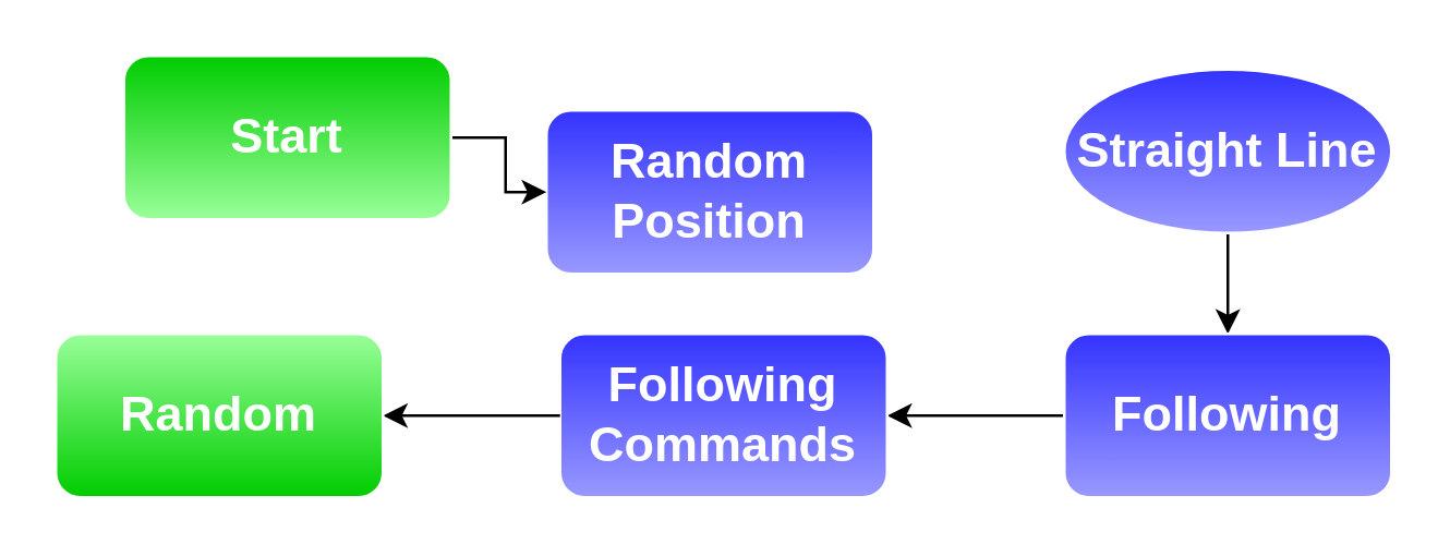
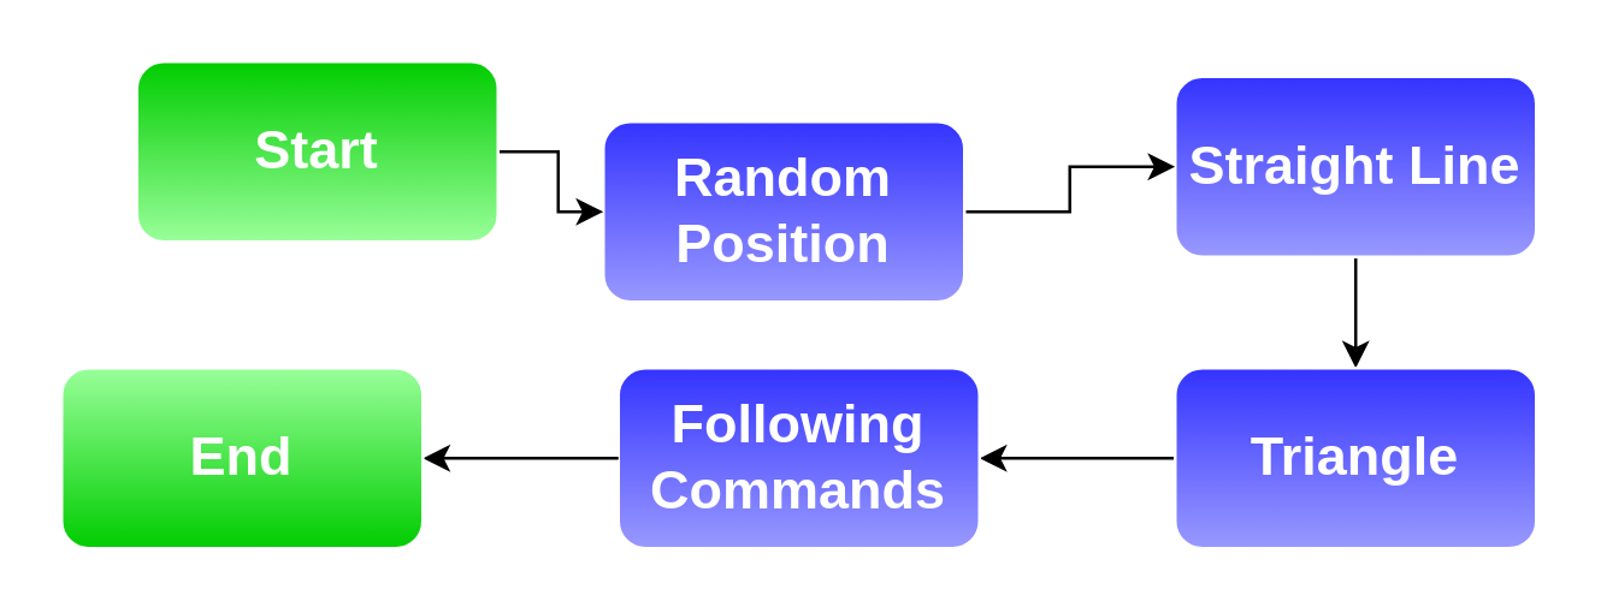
  <mxCell id="0" />
  <mxCell id="1" parent="0" />
  <mxCell id="2" value="" style="edgeStyle=orthogonalEdgeStyle;rounded=0;orthogonalLoop=1;jettySize=auto;html=1;" edge="1" parent="1" source="3" target="5"><mxGeometry relative="1" as="geometry" /></mxCell>
- <mxCell id="3" value="Straight Line" style="ellipse;whiteSpace=wrap;html=1;fontStyle=1;fontSize=18;fillColor=#3333FF;strokeColor=#FFFFFF;fontColor=#FFFFFF;gradientColor=#9999FF;" vertex="1" parent="1"><mxGeometry x="390" y="25" width="120" height="60" as="geometry" /></mxCell>
+ <mxCell id="3" value="Straight Line" style="rounded=1;whiteSpace=wrap;html=1;fontStyle=1;fontSize=18;fillColor=#3333FF;strokeColor=#FFFFFF;fontColor=#FFFFFF;gradientColor=#9999FF;" vertex="1" parent="1"><mxGeometry x="390" y="25" width="120" height="60" as="geometry" /></mxCell>
  <mxCell id="4" value="" style="edgeStyle=orthogonalEdgeStyle;rounded=0;orthogonalLoop=1;jettySize=auto;html=1;" edge="1" parent="1" source="5" target="6"><mxGeometry relative="1" as="geometry" /></mxCell>
- <mxCell id="5" value="Following" style="rounded=1;whiteSpace=wrap;html=1;fontStyle=1;fontSize=18;fillColor=#3333FF;strokeColor=#FFFFFF;fontColor=#FFFFFF;gradientColor=#9999FF;" vertex="1" parent="1"><mxGeometry x="390" y="122" width="120" height="60" as="geometry" /></mxCell>
+ <mxCell id="5" value="Triangle" style="rounded=1;whiteSpace=wrap;html=1;fontStyle=1;fontSize=18;fillColor=#3333FF;strokeColor=#FFFFFF;fontColor=#FFFFFF;gradientColor=#9999FF;" vertex="1" parent="1"><mxGeometry x="390" y="122" width="120" height="60" as="geometry" /></mxCell>
  <mxCell id="6" value="Following Commands" style="rounded=1;whiteSpace=wrap;html=1;fontStyle=1;fontSize=18;fillColor=#3333FF;strokeColor=#FFFFFF;fontColor=#FFFFFF;gradientColor=#9999FF;" vertex="1" parent="1"><mxGeometry x="205" y="122" width="120" height="60" as="geometry" /></mxCell>
+ <mxCell id="7" value="" style="edgeStyle=orthogonalEdgeStyle;rounded=0;orthogonalLoop=1;jettySize=auto;html=1;" edge="1" parent="1" source="8" target="3"><mxGeometry relative="1" as="geometry" /></mxCell>
  <mxCell id="8" value="Random Position" style="rounded=1;whiteSpace=wrap;html=1;fontStyle=1;fontSize=18;fillColor=#3333FF;strokeColor=#FFFFFF;fontColor=#FFFFFF;gradientColor=#9999FF;" vertex="1" parent="1"><mxGeometry x="200" y="40" width="120" height="60" as="geometry" /></mxCell>
  <mxCell id="9" value="" style="edgeStyle=orthogonalEdgeStyle;rounded=0;orthogonalLoop=1;jettySize=auto;html=1;fontSize=18;fontColor=#FFFFFF;" edge="1" parent="1" source="10" target="8"><mxGeometry relative="1" as="geometry" /></mxCell>
  <mxCell id="10" value="Start" style="rounded=1;whiteSpace=wrap;html=1;fontStyle=1;fontSize=18;fillColor=#00CC00;strokeColor=#FFFFFF;fontColor=#FFFFFF;gradientColor=#99FF99;" vertex="1" parent="1"><mxGeometry x="45" y="20" width="120" height="60" as="geometry" /></mxCell>
  <mxCell id="11" value="" style="edgeStyle=orthogonalEdgeStyle;rounded=0;orthogonalLoop=1;jettySize=auto;html=1;fontSize=18;fontColor=#FFFFFF;" edge="1" parent="1" source="6" target="12"><mxGeometry relative="1" as="geometry"><Array as="points"><mxPoint x="110" y="152" /><mxPoint x="110" y="152" /></Array></mxGeometry></mxCell>
- <mxCell id="12" value="Random" style="rounded=1;whiteSpace=wrap;html=1;fontStyle=1;fontSize=18;fillColor=#99FF99;strokeColor=#FFFFFF;fontColor=#FFFFFF;gradientColor=#00CC00;" vertex="1" parent="1"><mxGeometry x="20" y="122" width="120" height="60" as="geometry" /></mxCell>
+ <mxCell id="12" value="End" style="rounded=1;whiteSpace=wrap;html=1;fontStyle=1;fontSize=18;fillColor=#99FF99;strokeColor=#FFFFFF;fontColor=#FFFFFF;gradientColor=#00CC00;" vertex="1" parent="1"><mxGeometry x="20" y="122" width="120" height="60" as="geometry" /></mxCell>
